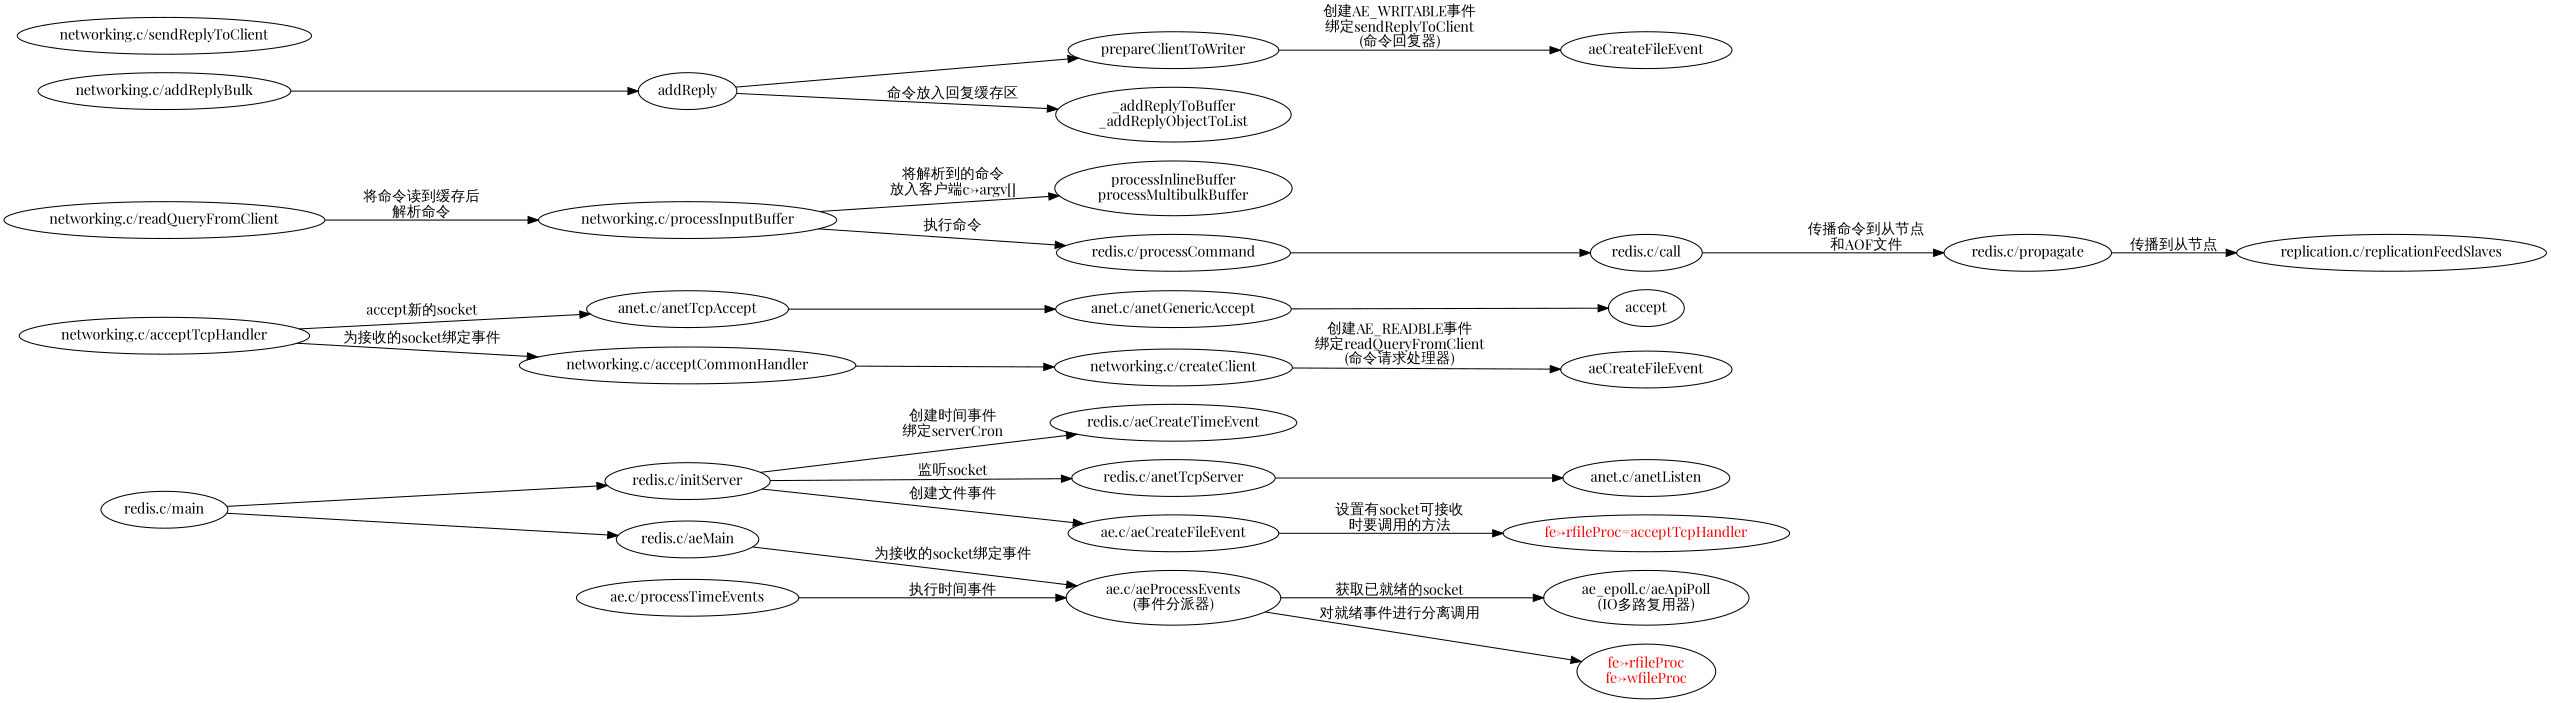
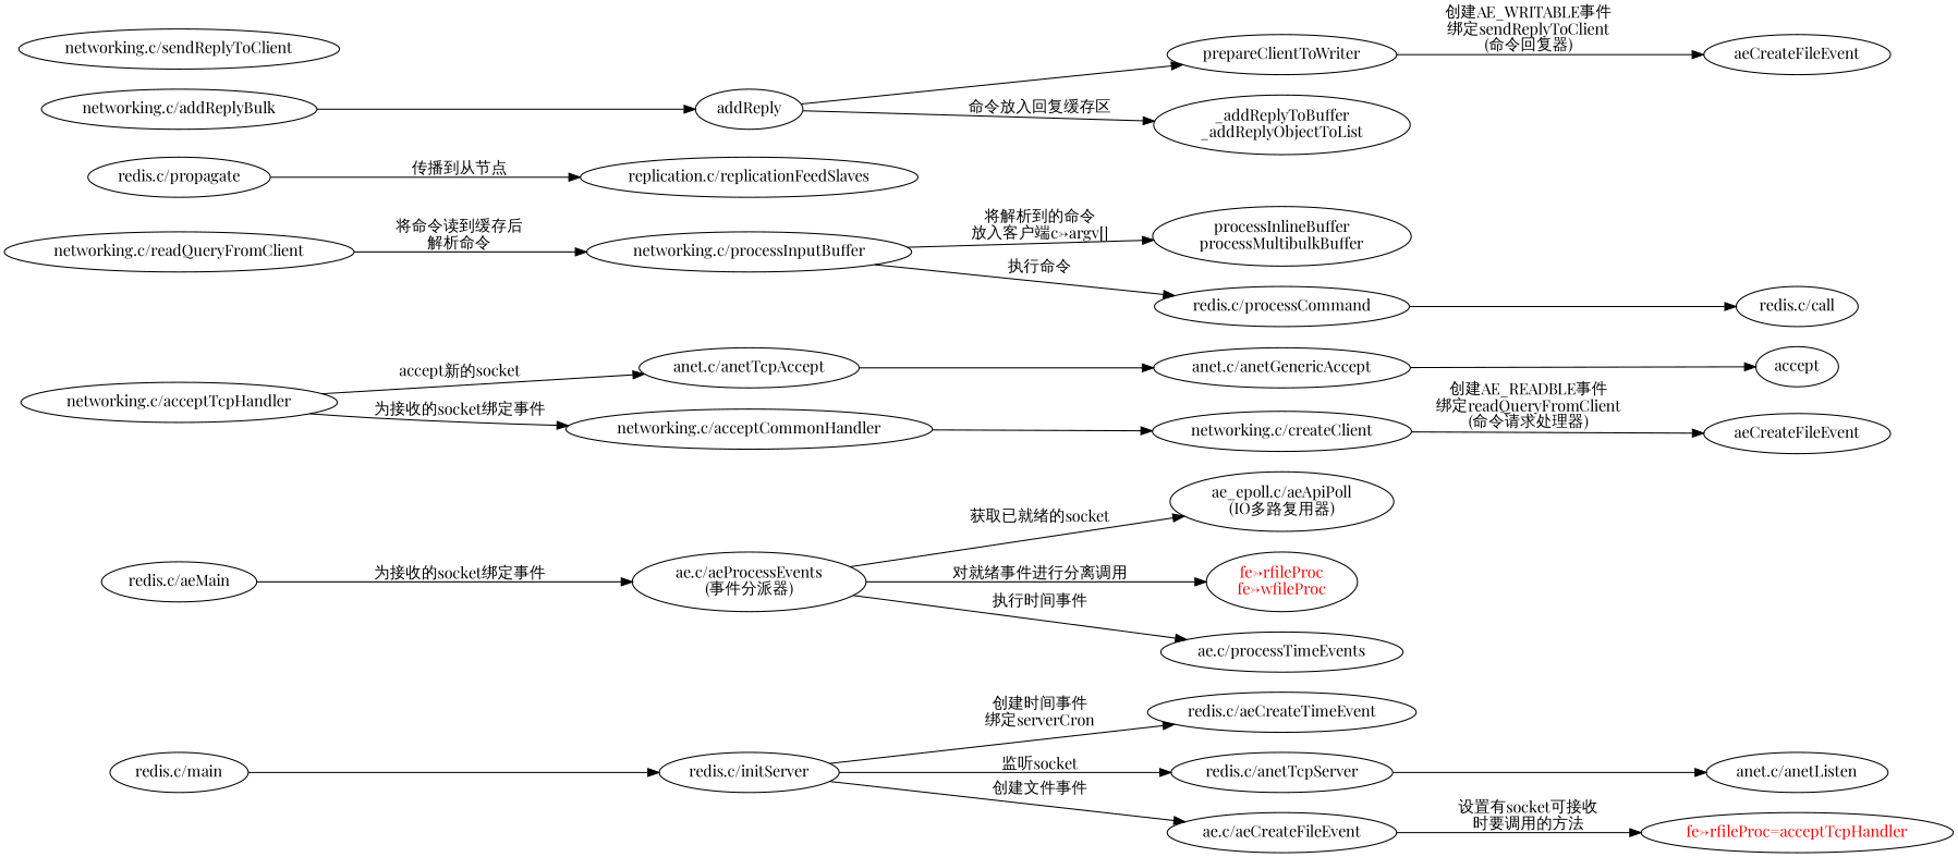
  digraph {
    fontname="Playfair Display"
    rankdir=LR
    node [fontname="Playfair Display"]
    edge [fontname="Playfair Display"]
    n1 [label="redis.c/main"]
    n2 [label="redis.c/initServer"]
    n3 [label="redis.c/aeMain"]
    n4 [label="redis.c/aeCreateTimeEvent"]
    n5 [label="redis.c/anetTcpServer"]
    n6 [label="ae.c/aeCreateFileEvent"]
    n7 [label="ae.c/aeProcessEvents\n(事件分派器)"]
    n8 [label="anet.c/anetListen"]
    n9 [fontcolor=red label="fe-\>rfileProc=acceptTcpHandler"]
    n10 [label="ae_epoll.c/aeApiPoll\n(IO多路复用器)"]
    n11 [fontcolor=red label="fe-\>rfileProc\nfe-\>wfileProc"]
    n12 [label="ae.c/processTimeEvents"]
    n13 [label="networking.c/acceptTcpHandler"]
    n14 [label="anet.c/anetTcpAccept"]
    n15 [label="networking.c/acceptCommonHandler"]
    n16 [label="anet.c/anetGenericAccept"]
    n17 [label="networking.c/createClient"]
    accept
    n19 [label=aeCreateFileEvent]
    n20 [label="networking.c/readQueryFromClient"]
    n21 [label="networking.c/processInputBuffer"]
    "processInlineBuffer\nprocessMultibulkBuffer"
    n23 [label="redis.c/processCommand"]
    n24 [label="redis.c/call"]
    n25 [label="redis.c/propagate"]
    n26 [label="replication.c/replicationFeedSlaves"]
    n27 [label="networking.c/addReplyBulk"]
    addReply
    n29 [label=prepareClientToWriter]
    "_addReplyToBuffer\n_addReplyObjectToList"
    n31 [label=aeCreateFileEvent]
    n32 [label="networking.c/sendReplyToClient"]
    n1 -> n2
-   n1 -> n3
    n2 -> n4 [label="创建时间事件\n绑定serverCron"]
    n2 -> n5 [label="监听socket"]
    n2 -> n6 [label="创建文件事件"]
    n3 -> n7 [label="为接收的socket绑定事件"]
    n5 -> n8
    n6 -> n9 [label="设置有socket可接收\n时要调用的方法"]
    n7 -> n10 [label="获取已就绪的socket"]
    n7 -> n11 [label="对就绪事件进行分离调用"]
-   n12 -> n7 [label="执行时间事件"]
+   n7 -> n12 [label="执行时间事件"]
    n13 -> n14 [label="accept新的socket"]
    n13 -> n15 [label="为接收的socket绑定事件"]
    n14 -> n16
    n15 -> n17
    n16 -> accept
    n17 -> n19 [label="创建AE_READBLE事件\n绑定readQueryFromClient\n(命令请求处理器)"]
    n20 -> n21 [label="将命令读到缓存后\n解析命令"]
    n21 -> "processInlineBuffer\nprocessMultibulkBuffer" [label="将解析到的命令\n放入客户端c-\>argv\[\]"]
    n21 -> n23 [label="执行命令"]
    n23 -> n24
-   n24 -> n25 [label="传播命令到从节点\n和AOF文件"]
    n25 -> n26 [label="传播到从节点"]
    n27 -> addReply
    addReply -> n29
    addReply -> "_addReplyToBuffer\n_addReplyObjectToList" [label="命令放入回复缓存区"]
    n29 -> n31 [label="创建AE_WRITABLE事件\n绑定sendReplyToClient\n(命令回复器)"]
  }
